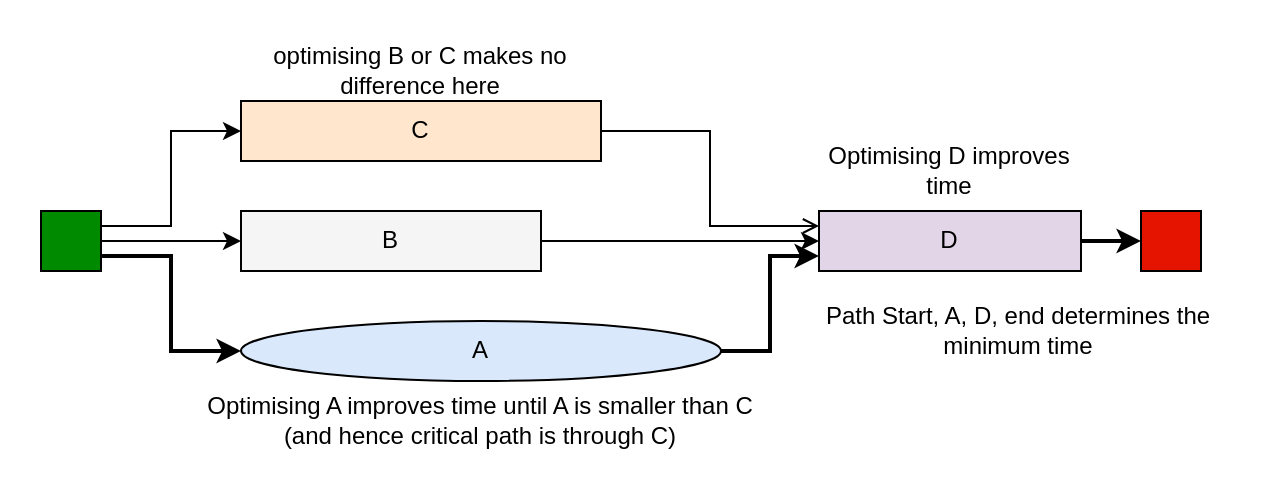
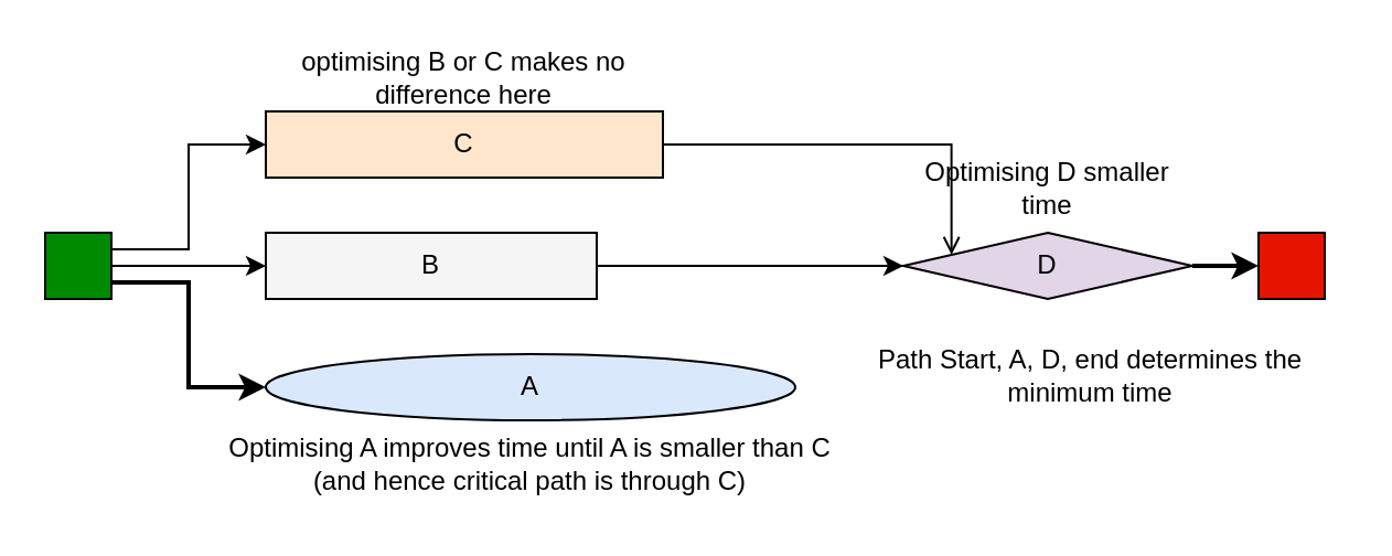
  <mxCell id="0" />
  <mxCell id="1" parent="0" />
  <mxCell id="2" style="edgeStyle=orthogonalEdgeStyle;rounded=0;orthogonalLoop=1;jettySize=auto;html=1;exitX=1;exitY=0.25;exitDx=0;exitDy=0;entryX=0;entryY=0.5;entryDx=0;entryDy=0;" edge="1" parent="1" source="5" target="11"><mxGeometry relative="1" as="geometry" /></mxCell>
  <mxCell id="3" style="edgeStyle=orthogonalEdgeStyle;rounded=0;orthogonalLoop=1;jettySize=auto;html=1;exitX=1;exitY=0.5;exitDx=0;exitDy=0;entryX=0;entryY=0.5;entryDx=0;entryDy=0;" edge="1" parent="1" source="5" target="9"><mxGeometry relative="1" as="geometry" /></mxCell>
  <mxCell id="4" style="edgeStyle=orthogonalEdgeStyle;rounded=0;orthogonalLoop=1;jettySize=auto;html=1;exitX=1;exitY=0.75;exitDx=0;exitDy=0;entryX=0;entryY=0.5;entryDx=0;entryDy=0;strokeWidth=2;" edge="1" parent="1" source="5" target="7"><mxGeometry relative="1" as="geometry" /></mxCell>
  <mxCell id="5" value="" style="rounded=0;whiteSpace=wrap;html=1;fillColor=#008a00;fontColor=#ffffff;strokeColor=#000000;" vertex="1" parent="1"><mxGeometry x="20" y="105" width="30" height="30" as="geometry" /></mxCell>
- <mxCell id="6" style="edgeStyle=orthogonalEdgeStyle;rounded=0;orthogonalLoop=1;jettySize=auto;html=1;exitX=1;exitY=0.5;exitDx=0;exitDy=0;entryX=0;entryY=0.75;entryDx=0;entryDy=0;strokeWidth=2;" edge="1" parent="1" source="7" target="13"><mxGeometry relative="1" as="geometry" /></mxCell>
  <mxCell id="7" value="A" style="ellipse;whiteSpace=wrap;html=1;fillColor=#dae8fc;strokeColor=#000000;" vertex="1" parent="1"><mxGeometry x="120" y="160" width="240" height="30" as="geometry" /></mxCell>
  <mxCell id="8" style="edgeStyle=orthogonalEdgeStyle;rounded=0;orthogonalLoop=1;jettySize=auto;html=1;exitX=1;exitY=0.5;exitDx=0;exitDy=0;entryX=0;entryY=0.5;entryDx=0;entryDy=0;" edge="1" parent="1" source="9" target="13"><mxGeometry relative="1" as="geometry" /></mxCell>
  <mxCell id="9" value="B" style="rounded=0;whiteSpace=wrap;html=1;fillColor=#f5f5f5;strokeColor=#000000;" vertex="1" parent="1"><mxGeometry x="120" y="105" width="150" height="30" as="geometry" /></mxCell>
  <mxCell id="10" style="edgeStyle=orthogonalEdgeStyle;rounded=0;orthogonalLoop=1;jettySize=auto;html=1;exitX=1;exitY=0.5;exitDx=0;exitDy=0;entryX=0;entryY=0.25;entryDx=0;entryDy=0;endArrow=open;" edge="1" parent="1" source="11" target="13"><mxGeometry relative="1" as="geometry" /></mxCell>
  <mxCell id="11" value="C" style="rounded=0;whiteSpace=wrap;html=1;fillColor=#ffe6cc;strokeColor=#000000;" vertex="1" parent="1"><mxGeometry x="120" y="50" width="180" height="30" as="geometry" /></mxCell>
  <mxCell id="12" style="edgeStyle=orthogonalEdgeStyle;rounded=0;orthogonalLoop=1;jettySize=auto;html=1;exitX=1;exitY=0.5;exitDx=0;exitDy=0;entryX=0;entryY=0.5;entryDx=0;entryDy=0;strokeWidth=2;" edge="1" parent="1" source="13" target="14"><mxGeometry relative="1" as="geometry" /></mxCell>
- <mxCell id="13" value="D" style="rounded=0;whiteSpace=wrap;html=1;strokeColor=#000000;fillColor=#e1d5e7;" vertex="1" parent="1"><mxGeometry x="409" y="105" width="131" height="30" as="geometry" /></mxCell>
+ <mxCell id="13" value="D" style="rhombus;whiteSpace=wrap;html=1;strokeColor=#000000;fillColor=#e1d5e7;" vertex="1" parent="1"><mxGeometry x="409" y="105" width="131" height="30" as="geometry" /></mxCell>
  <mxCell id="14" value="" style="rounded=0;whiteSpace=wrap;html=1;fillColor=#e51400;fontColor=#ffffff;strokeColor=#000000;" vertex="1" parent="1"><mxGeometry x="570" y="105" width="30" height="30" as="geometry" /></mxCell>
  <mxCell id="15" value="optimising B or C makes no difference here" style="text;html=1;strokeColor=none;fillColor=none;align=center;verticalAlign=middle;whiteSpace=wrap;rounded=0;" vertex="1" parent="1"><mxGeometry x="120" y="20" width="180" height="30" as="geometry" /></mxCell>
- <mxCell id="16" value="Path Start, A, D, end determines the minimum time" style="text;html=1;strokeColor=none;fillColor=none;align=center;verticalAlign=middle;whiteSpace=wrap;rounded=0;" vertex="1" parent="1"><mxGeometry x="409" y="150" width="200" height="30" as="geometry" /></mxCell>
- <mxCell id="17" value="Optimising D improves time" style="text;html=1;strokeColor=none;fillColor=none;align=center;verticalAlign=middle;whiteSpace=wrap;rounded=0;" vertex="1" parent="1"><mxGeometry x="409" y="70" width="131" height="30" as="geometry" /></mxCell>
+ <mxCell id="16" value="Path Start, A, D, end determines the minimum time" style="text;html=1;strokeColor=none;fillColor=none;align=center;verticalAlign=middle;whiteSpace=wrap;rounded=0;" vertex="1" parent="1"><mxGeometry x="394" y="155" width="200" height="30" as="geometry" /></mxCell>
+ <mxCell id="17" value="Optimising D smaller time" style="text;html=1;strokeColor=none;fillColor=none;align=center;verticalAlign=middle;whiteSpace=wrap;rounded=0;" vertex="1" parent="1"><mxGeometry x="409" y="70" width="131" height="30" as="geometry" /></mxCell>
  <mxCell id="18" value="Optimising A improves time until A is smaller than C (and hence critical path is through C)" style="text;html=1;strokeColor=none;fillColor=none;align=center;verticalAlign=middle;whiteSpace=wrap;rounded=0;" vertex="1" parent="1"><mxGeometry x="100" y="190" width="280" height="40" as="geometry" /></mxCell>
